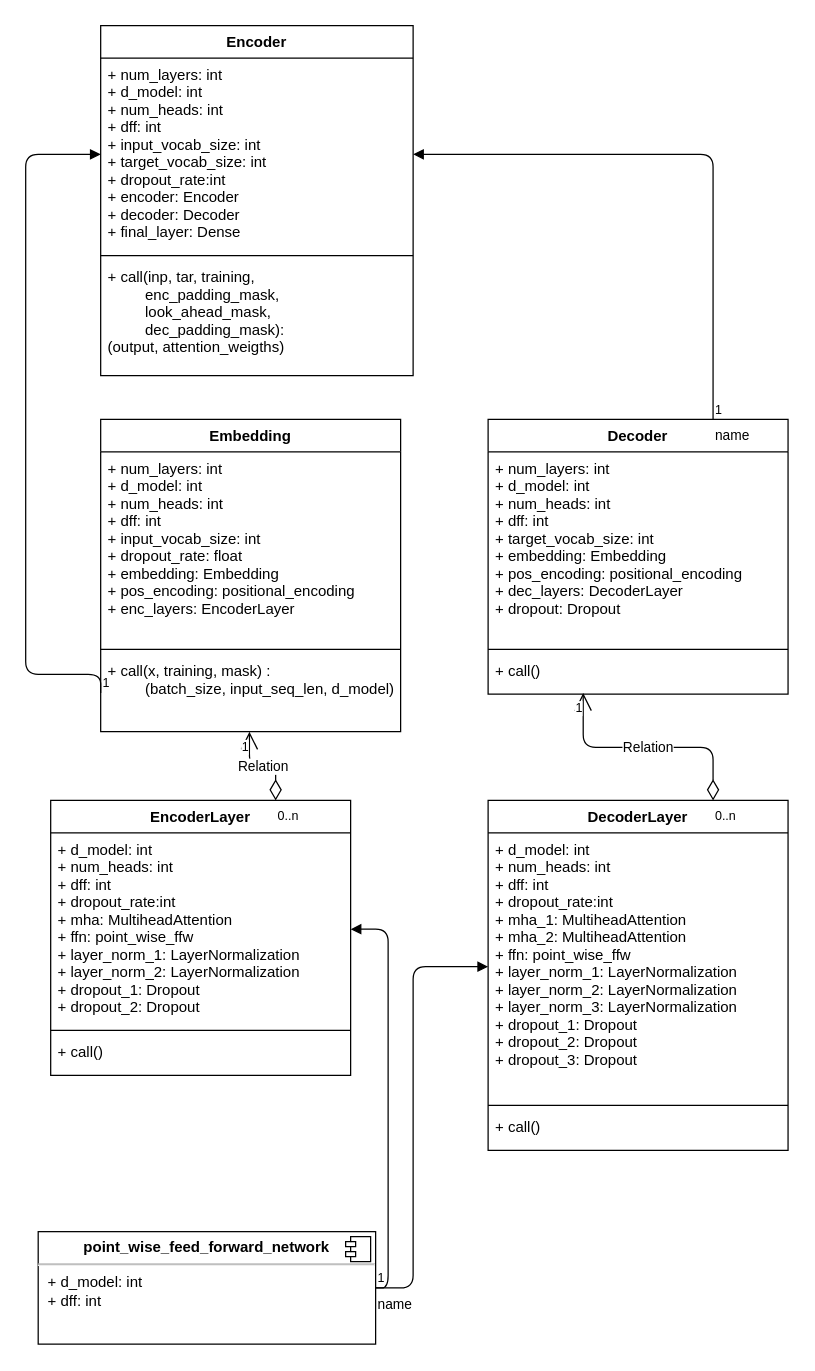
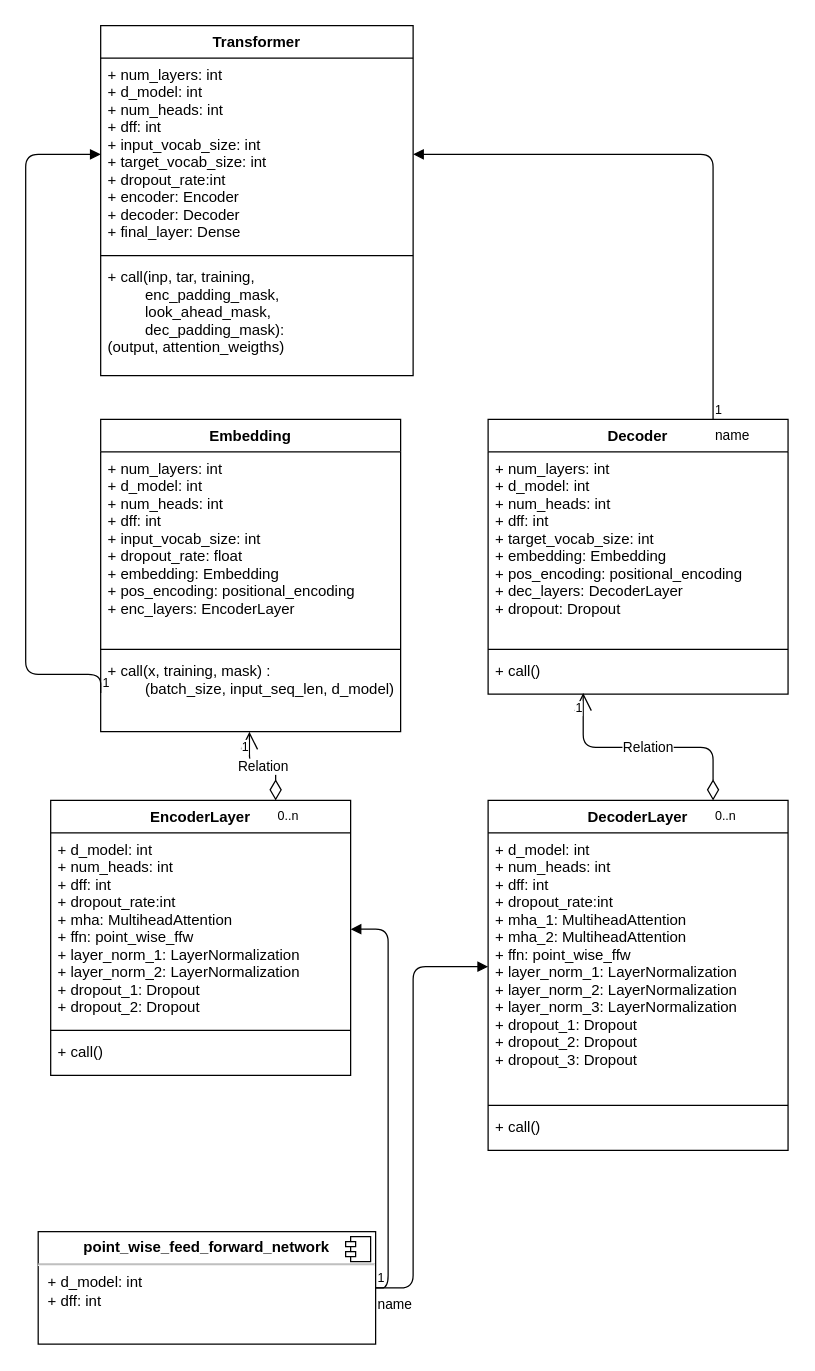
  <mxCell id="0" />
  <mxCell id="1" parent="0" />
- <mxCell id="2" value="Encoder&#10;" style="swimlane;fontStyle=1;align=center;verticalAlign=top;childLayout=stackLayout;horizontal=1;startSize=26;horizontalStack=0;resizeParent=1;resizeParentMax=0;resizeLast=0;collapsible=1;marginBottom=0;" vertex="1" parent="1"><mxGeometry x="80" width="250" height="280" as="geometry" y="20" /></mxCell>
+ <mxCell id="2" value="Transformer&#10;" style="swimlane;fontStyle=1;align=center;verticalAlign=top;childLayout=stackLayout;horizontal=1;startSize=26;horizontalStack=0;resizeParent=1;resizeParentMax=0;resizeLast=0;collapsible=1;marginBottom=0;" vertex="1" parent="1"><mxGeometry x="80" width="250" height="280" as="geometry" y="20" /></mxCell>
  <mxCell id="3" value="+ num_layers: int&#10;+ d_model: int&#10;+ num_heads: int&#10;+ dff: int&#10;+ input_vocab_size: int&#10;+ target_vocab_size: int&#10;+ dropout_rate:int&#10;+ encoder: Encoder&#10;+ decoder: Decoder&#10;+ final_layer: Dense&#10;" style="text;strokeColor=none;fillColor=none;align=left;verticalAlign=top;spacingLeft=4;spacingRight=4;overflow=hidden;rotatable=0;points=[[0,0.5],[1,0.5]];portConstraint=eastwest;" vertex="1" parent="2"><mxGeometry y="26" width="250" height="154" as="geometry" /></mxCell>
  <mxCell id="4" value="" style="line;strokeWidth=1;fillColor=none;align=left;verticalAlign=middle;spacingTop=-1;spacingLeft=3;spacingRight=3;rotatable=0;labelPosition=right;points=[];portConstraint=eastwest;" vertex="1" parent="2"><mxGeometry y="180" width="250" height="8" as="geometry" /></mxCell>
  <mxCell id="5" value="+ call(inp, tar, training, &#10;         enc_padding_mask, &#10;         look_ahead_mask, &#10;         dec_padding_mask): &#10;(output, attention_weigths)" style="text;strokeColor=none;fillColor=none;align=left;verticalAlign=top;spacingLeft=4;spacingRight=4;overflow=hidden;rotatable=0;points=[[0,0.5],[1,0.5]];portConstraint=eastwest;" vertex="1" parent="2"><mxGeometry y="188" width="250" height="92" as="geometry" /></mxCell>
  <mxCell id="6" value="EncoderLayer&#10;" style="swimlane;fontStyle=1;align=center;verticalAlign=top;childLayout=stackLayout;horizontal=1;startSize=26;horizontalStack=0;resizeParent=1;resizeParentMax=0;resizeLast=0;collapsible=1;marginBottom=0;" vertex="1" parent="1"><mxGeometry x="40" y="640" width="240" height="220" as="geometry" /></mxCell>
  <mxCell id="7" value="+ d_model: int&#10;+ num_heads: int&#10;+ dff: int&#10;+ dropout_rate:int&#10;+ mha: MultiheadAttention&#10;+ ffn: point_wise_ffw&#10;+ layer_norm_1: LayerNormalization&#10;+ layer_norm_2: LayerNormalization&#10;+ dropout_1: Dropout&#10;+ dropout_2: Dropout&#10;" style="text;strokeColor=none;fillColor=none;align=left;verticalAlign=top;spacingLeft=4;spacingRight=4;overflow=hidden;rotatable=0;points=[[0,0.5],[1,0.5]];portConstraint=eastwest;" vertex="1" parent="6"><mxGeometry y="26" width="240" height="154" as="geometry" /></mxCell>
  <mxCell id="8" value="" style="line;strokeWidth=1;fillColor=none;align=left;verticalAlign=middle;spacingTop=-1;spacingLeft=3;spacingRight=3;rotatable=0;labelPosition=right;points=[];portConstraint=eastwest;" vertex="1" parent="6"><mxGeometry y="180" width="240" height="8" as="geometry" /></mxCell>
  <mxCell id="9" value="+ call()" style="text;strokeColor=none;fillColor=none;align=left;verticalAlign=top;spacingLeft=4;spacingRight=4;overflow=hidden;rotatable=0;points=[[0,0.5],[1,0.5]];portConstraint=eastwest;" vertex="1" parent="6"><mxGeometry y="188" width="240" height="32" as="geometry" /></mxCell>
  <mxCell id="10" value="Embedding&#10;" style="swimlane;fontStyle=1;align=center;verticalAlign=top;childLayout=stackLayout;horizontal=1;startSize=26;horizontalStack=0;resizeParent=1;resizeParentMax=0;resizeLast=0;collapsible=1;marginBottom=0;" vertex="1" parent="1"><mxGeometry x="80" y="335" width="240" height="250" as="geometry" /></mxCell>
  <mxCell id="11" value="+ num_layers: int&#10;+ d_model: int&#10;+ num_heads: int&#10;+ dff: int&#10;+ input_vocab_size: int&#10;+ dropout_rate: float&#10;+ embedding: Embedding&#10;+ pos_encoding: positional_encoding&#10;+ enc_layers: EncoderLayer" style="text;strokeColor=none;fillColor=none;align=left;verticalAlign=top;spacingLeft=4;spacingRight=4;overflow=hidden;rotatable=0;points=[[0,0.5],[1,0.5]];portConstraint=eastwest;" vertex="1" parent="10"><mxGeometry y="26" width="240" height="154" as="geometry" /></mxCell>
  <mxCell id="12" value="" style="line;strokeWidth=1;fillColor=none;align=left;verticalAlign=middle;spacingTop=-1;spacingLeft=3;spacingRight=3;rotatable=0;labelPosition=right;points=[];portConstraint=eastwest;" vertex="1" parent="10"><mxGeometry y="180" width="240" height="8" as="geometry" /></mxCell>
  <mxCell id="13" value="+ call(x, training, mask) : &#10;         (batch_size, input_seq_len, d_model)" style="text;strokeColor=none;fillColor=none;align=left;verticalAlign=top;spacingLeft=4;spacingRight=4;overflow=hidden;rotatable=0;points=[[0,0.5],[1,0.5]];portConstraint=eastwest;" vertex="1" parent="10"><mxGeometry y="188" width="240" height="62" as="geometry" /></mxCell>
  <mxCell id="14" value="Decoder&#10;" style="swimlane;fontStyle=1;align=center;verticalAlign=top;childLayout=stackLayout;horizontal=1;startSize=26;horizontalStack=0;resizeParent=1;resizeParentMax=0;resizeLast=0;collapsible=1;marginBottom=0;" vertex="1" parent="1"><mxGeometry x="390" y="335" width="240" height="220" as="geometry" /></mxCell>
  <mxCell id="15" value="+ num_layers: int&#10;+ d_model: int&#10;+ num_heads: int&#10;+ dff: int&#10;+ target_vocab_size: int&#10;+ embedding: Embedding&#10;+ pos_encoding: positional_encoding&#10;+ dec_layers: DecoderLayer&#10;+ dropout: Dropout&#10;" style="text;strokeColor=none;fillColor=none;align=left;verticalAlign=top;spacingLeft=4;spacingRight=4;overflow=hidden;rotatable=0;points=[[0,0.5],[1,0.5]];portConstraint=eastwest;" vertex="1" parent="14"><mxGeometry y="26" width="240" height="154" as="geometry" /></mxCell>
  <mxCell id="16" value="" style="line;strokeWidth=1;fillColor=none;align=left;verticalAlign=middle;spacingTop=-1;spacingLeft=3;spacingRight=3;rotatable=0;labelPosition=right;points=[];portConstraint=eastwest;" vertex="1" parent="14"><mxGeometry y="180" width="240" height="8" as="geometry" /></mxCell>
  <mxCell id="17" value="+ call()" style="text;strokeColor=none;fillColor=none;align=left;verticalAlign=top;spacingLeft=4;spacingRight=4;overflow=hidden;rotatable=0;points=[[0,0.5],[1,0.5]];portConstraint=eastwest;" vertex="1" parent="14"><mxGeometry y="188" width="240" height="32" as="geometry" /></mxCell>
  <mxCell id="18" value="DecoderLayer&#10;" style="swimlane;fontStyle=1;align=center;verticalAlign=top;childLayout=stackLayout;horizontal=1;startSize=26;horizontalStack=0;resizeParent=1;resizeParentMax=0;resizeLast=0;collapsible=1;marginBottom=0;" vertex="1" parent="1"><mxGeometry x="390" y="640" width="240" height="280" as="geometry" /></mxCell>
  <mxCell id="19" value="+ d_model: int&#10;+ num_heads: int&#10;+ dff: int&#10;+ dropout_rate:int&#10;+ mha_1: MultiheadAttention&#10;+ mha_2: MultiheadAttention&#10;+ ffn: point_wise_ffw&#10;+ layer_norm_1: LayerNormalization&#10;+ layer_norm_2: LayerNormalization&#10;+ layer_norm_3: LayerNormalization&#10;+ dropout_1: Dropout&#10;+ dropout_2: Dropout&#10;+ dropout_3: Dropout&#10;" style="text;strokeColor=none;fillColor=none;align=left;verticalAlign=top;spacingLeft=4;spacingRight=4;overflow=hidden;rotatable=0;points=[[0,0.5],[1,0.5]];portConstraint=eastwest;" vertex="1" parent="18"><mxGeometry y="26" width="240" height="214" as="geometry" /></mxCell>
  <mxCell id="20" value="" style="line;strokeWidth=1;fillColor=none;align=left;verticalAlign=middle;spacingTop=-1;spacingLeft=3;spacingRight=3;rotatable=0;labelPosition=right;points=[];portConstraint=eastwest;" vertex="1" parent="18"><mxGeometry y="240" width="240" height="8" as="geometry" /></mxCell>
  <mxCell id="21" value="+ call()" style="text;strokeColor=none;fillColor=none;align=left;verticalAlign=top;spacingLeft=4;spacingRight=4;overflow=hidden;rotatable=0;points=[[0,0.5],[1,0.5]];portConstraint=eastwest;" vertex="1" parent="18"><mxGeometry y="248" width="240" height="32" as="geometry" /></mxCell>
  <mxCell id="22" value="&lt;p style=&quot;margin: 0px ; margin-top: 6px ; text-align: center&quot;&gt;&lt;b&gt;point_wise_feed_forward_network&lt;/b&gt;&lt;/p&gt;&lt;hr&gt;&lt;p style=&quot;margin: 0px ; margin-left: 8px&quot;&gt;+ d_model: int&lt;/p&gt;&lt;p style=&quot;margin: 0px ; margin-left: 8px&quot;&gt;+ dff: int&lt;/p&gt;&lt;p style=&quot;margin: 0px ; margin-left: 8px&quot;&gt;&lt;br&gt;&lt;/p&gt;&lt;p style=&quot;margin: 0px ; margin-left: 8px&quot;&gt;&lt;br&gt;&lt;/p&gt;" style="align=left;overflow=fill;html=1;" vertex="1" parent="1"><mxGeometry x="30" y="985" width="270" height="90" as="geometry" /></mxCell>
  <mxCell id="23" value="" style="shape=component;jettyWidth=8;jettyHeight=4;" vertex="1" parent="22"><mxGeometry x="1" width="20" height="20" relative="1" as="geometry"><mxPoint x="-24" y="4" as="offset" /></mxGeometry></mxCell>
  <mxCell id="24" value="name" style="endArrow=block;endFill=1;html=1;edgeStyle=orthogonalEdgeStyle;align=left;verticalAlign=top;exitX=1;exitY=0.5;exitDx=0;exitDy=0;entryX=0;entryY=0.5;entryDx=0;entryDy=0;" edge="1" parent="1" source="22" target="19"><mxGeometry x="-1" relative="1" as="geometry"><mxPoint x="30" y="1100" as="sourcePoint" /><mxPoint x="190" y="1100" as="targetPoint" /><Array as="points"><mxPoint x="330" y="1030" /><mxPoint x="330" y="773" /></Array></mxGeometry></mxCell>
  <mxCell id="25" value="1" style="resizable=0;html=1;align=left;verticalAlign=bottom;labelBackgroundColor=#ffffff;fontSize=10;" connectable="0" vertex="1" parent="24"><mxGeometry x="-1" relative="1" as="geometry" /></mxCell>
  <mxCell id="26" value="name" style="endArrow=block;endFill=1;html=1;edgeStyle=orthogonalEdgeStyle;align=left;verticalAlign=top;exitX=1;exitY=0.5;exitDx=0;exitDy=0;entryX=1;entryY=0.5;entryDx=0;entryDy=0;" edge="1" parent="1" source="22" target="7"><mxGeometry x="-1" relative="1" as="geometry"><mxPoint x="30" y="1100" as="sourcePoint" /><mxPoint x="190" y="1100" as="targetPoint" /></mxGeometry></mxCell>
  <mxCell id="27" value="1" style="resizable=0;html=1;align=left;verticalAlign=bottom;labelBackgroundColor=#ffffff;fontSize=10;" connectable="0" vertex="1" parent="26"><mxGeometry x="-1" relative="1" as="geometry" /></mxCell>
  <mxCell id="28" value="" style="endArrow=block;endFill=1;html=1;edgeStyle=orthogonalEdgeStyle;align=left;verticalAlign=top;exitX=0;exitY=0.5;exitDx=0;exitDy=0;entryX=0;entryY=0.5;entryDx=0;entryDy=0;" edge="1" parent="1" source="13" target="3"><mxGeometry x="-1" relative="1" as="geometry"><mxPoint x="20" y="480" as="sourcePoint" /><mxPoint x="10" y="610" as="targetPoint" /><Array as="points"><mxPoint x="20" y="539" /><mxPoint x="20" y="123" /></Array></mxGeometry></mxCell>
  <mxCell id="29" value="1" style="resizable=0;html=1;align=left;verticalAlign=bottom;labelBackgroundColor=#ffffff;fontSize=10;" connectable="0" vertex="1" parent="28"><mxGeometry x="-1" relative="1" as="geometry" /></mxCell>
  <mxCell id="30" value="name" style="endArrow=block;endFill=1;html=1;edgeStyle=orthogonalEdgeStyle;align=left;verticalAlign=top;exitX=0.75;exitY=0;exitDx=0;exitDy=0;entryX=1;entryY=0.5;entryDx=0;entryDy=0;" edge="1" parent="1" source="14" target="3"><mxGeometry x="-1" relative="1" as="geometry"><mxPoint x="440" y="270" as="sourcePoint" /><mxPoint x="600" y="270" as="targetPoint" /></mxGeometry></mxCell>
  <mxCell id="31" value="1" style="resizable=0;html=1;align=left;verticalAlign=bottom;labelBackgroundColor=#ffffff;fontSize=10;" connectable="0" vertex="1" parent="30"><mxGeometry x="-1" relative="1" as="geometry" /></mxCell>
  <mxCell id="32" value="Relation" style="endArrow=open;html=1;endSize=12;startArrow=diamondThin;startSize=14;startFill=0;edgeStyle=orthogonalEdgeStyle;exitX=0.75;exitY=0;exitDx=0;exitDy=0;entryX=0.496;entryY=1;entryDx=0;entryDy=0;entryPerimeter=0;" edge="1" parent="1" source="6" target="13"><mxGeometry relative="1" as="geometry"><mxPoint x="70" y="590" as="sourcePoint" /><mxPoint x="230" y="590" as="targetPoint" /></mxGeometry></mxCell>
  <mxCell id="33" value="0..n" style="resizable=0;html=1;align=left;verticalAlign=top;labelBackgroundColor=#ffffff;fontSize=10;" connectable="0" vertex="1" parent="32"><mxGeometry x="-1" relative="1" as="geometry" /></mxCell>
  <mxCell id="34" value="1" style="resizable=0;html=1;align=right;verticalAlign=top;labelBackgroundColor=#ffffff;fontSize=10;" connectable="0" vertex="1" parent="32"><mxGeometry x="1" relative="1" as="geometry" /></mxCell>
  <mxCell id="35" value="Relation" style="endArrow=open;html=1;endSize=12;startArrow=diamondThin;startSize=14;startFill=0;edgeStyle=orthogonalEdgeStyle;exitX=0.75;exitY=0;exitDx=0;exitDy=0;entryX=0.317;entryY=0.969;entryDx=0;entryDy=0;entryPerimeter=0;" edge="1" parent="1" source="18" target="17"><mxGeometry relative="1" as="geometry"><mxPoint x="450" y="590" as="sourcePoint" /><mxPoint x="610" y="590" as="targetPoint" /></mxGeometry></mxCell>
  <mxCell id="36" value="0..n" style="resizable=0;html=1;align=left;verticalAlign=top;labelBackgroundColor=#ffffff;fontSize=10;" connectable="0" vertex="1" parent="35"><mxGeometry x="-1" relative="1" as="geometry" /></mxCell>
  <mxCell id="37" value="1" style="resizable=0;html=1;align=right;verticalAlign=top;labelBackgroundColor=#ffffff;fontSize=10;" connectable="0" vertex="1" parent="35"><mxGeometry x="1" relative="1" as="geometry" /></mxCell>
